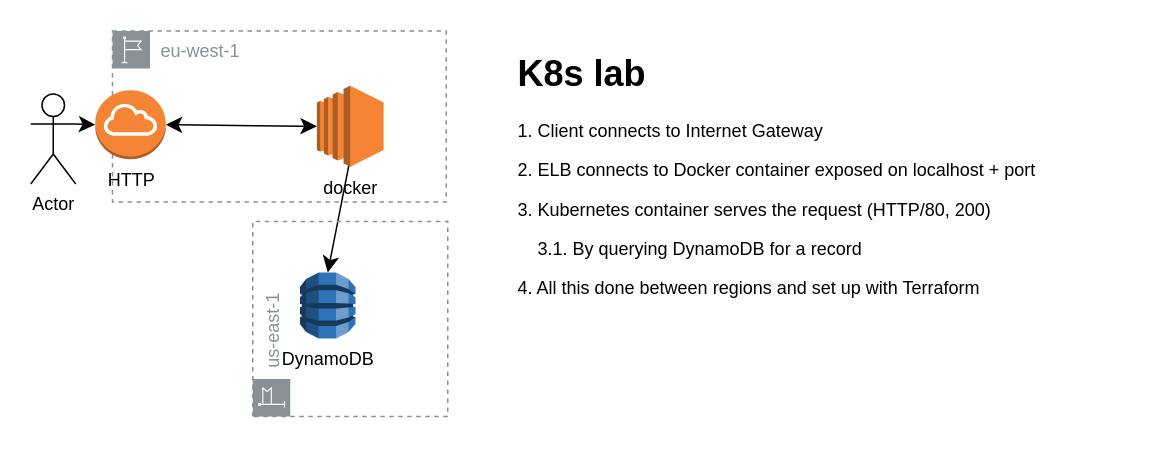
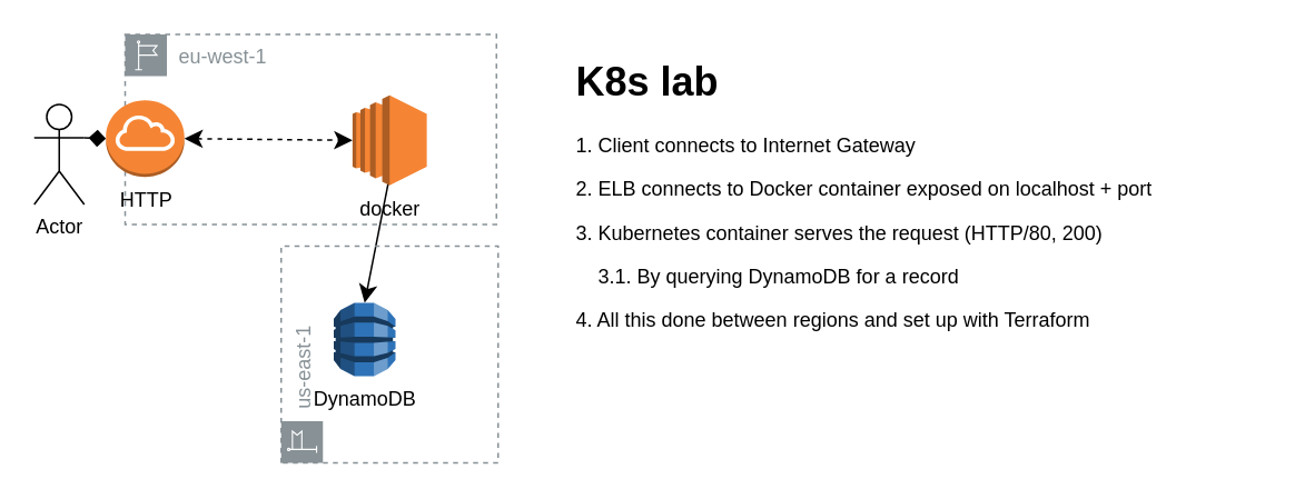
  <mxCell id="0" />
  <mxCell id="1" parent="0" />
  <mxCell id="2" value="eu-west-1" style="sketch=0;outlineConnect=0;gradientColor=none;html=1;whiteSpace=wrap;fontSize=12;fontStyle=0;shape=mxgraph.aws4.group;grIcon=mxgraph.aws4.group_region;strokeColor=#879196;fillColor=none;verticalAlign=top;align=left;spacingLeft=30;fontColor=#879196;dashed=1;" parent="1" vertex="1"><mxGeometry x="74.5" y="20" width="222.5" height="114" as="geometry" /></mxCell>
  <mxCell id="3" value="" style="endArrow=classic;html=1;rounded=0;fontSize=12;startSize=8;endSize=8;curved=1;exitX=0.5;exitY=0.95;exitDx=0;exitDy=0;exitPerimeter=0;entryX=0.5;entryY=0;entryDx=0;entryDy=0;entryPerimeter=0;" parent="1" target="7" edge="1"><mxGeometry width="50" height="50" relative="1" as="geometry"><mxPoint x="233" y="104.9" as="sourcePoint" /><mxPoint x="114" y="180" as="targetPoint" /></mxGeometry></mxCell>
  <mxCell id="4" value="Actor" style="shape=umlActor;verticalLabelPosition=bottom;verticalAlign=top;html=1;outlineConnect=0;" parent="1" vertex="1"><mxGeometry x="20" y="62" width="30" height="60" as="geometry" /></mxCell>
- <mxCell id="5" value="" style="endArrow=classic;html=1;rounded=0;fontSize=12;startSize=8;endSize=8;curved=1;exitX=1;exitY=0.333;exitDx=0;exitDy=0;exitPerimeter=0;entryX=0;entryY=0.5;entryDx=0;entryDy=0;entryPerimeter=0;" parent="1" source="4" target="11" edge="1"><mxGeometry width="50" height="50" relative="1" as="geometry"><mxPoint x="38" y="214" as="sourcePoint" /><mxPoint x="103" y="81.5" as="targetPoint" /></mxGeometry></mxCell>
- <mxCell id="6" value="" style="endArrow=classic;startArrow=classic;html=1;rounded=0;fontSize=12;startSize=8;endSize=8;curved=1;entryX=0;entryY=0.5;entryDx=0;entryDy=0;entryPerimeter=0;exitX=1;exitY=0.5;exitDx=0;exitDy=0;exitPerimeter=0;" parent="1" edge="1" target="10" source="11"><mxGeometry width="50" height="50" relative="1" as="geometry"><mxPoint x="140" y="72" as="sourcePoint" /><mxPoint x="211" y="71.5" as="targetPoint" /></mxGeometry></mxCell>
+ <mxCell id="5" value="" style="endArrow=diamond;html=1;rounded=0;fontSize=12;startSize=8;endSize=8;curved=1;exitX=1;exitY=0.333;exitDx=0;exitDy=0;exitPerimeter=0;entryX=0;entryY=0.5;entryDx=0;entryDy=0;entryPerimeter=0;" parent="1" source="4" target="11" edge="1"><mxGeometry width="50" height="50" relative="1" as="geometry"><mxPoint x="38" y="214" as="sourcePoint" /><mxPoint x="103" y="81.5" as="targetPoint" /></mxGeometry></mxCell>
+ <mxCell id="6" value="" style="endArrow=classic;startArrow=classic;html=1;rounded=0;fontSize=12;startSize=8;endSize=8;curved=1;entryX=0;entryY=0.5;entryDx=0;entryDy=0;entryPerimeter=0;exitX=1;exitY=0.5;exitDx=0;exitDy=0;exitPerimeter=0;dashed=1;" parent="1" edge="1" target="10" source="11"><mxGeometry width="50" height="50" relative="1" as="geometry"><mxPoint x="140" y="72" as="sourcePoint" /><mxPoint x="211" y="71.5" as="targetPoint" /></mxGeometry></mxCell>
  <mxCell id="7" value="DynamoDB" style="outlineConnect=0;dashed=0;verticalLabelPosition=bottom;verticalAlign=top;align=center;html=1;shape=mxgraph.aws3.dynamo_db;fillColor=#2E73B8;gradientColor=none;" parent="1" vertex="1"><mxGeometry x="199.5" y="181" width="37" height="44" as="geometry" /></mxCell>
  <mxCell id="8" value="&lt;h1 style=&quot;margin-top: 0px;&quot;&gt;K8s lab&lt;br&gt;&lt;/h1&gt;&lt;p&gt;1. Client connects to Internet Gateway&lt;br&gt;&lt;/p&gt;&lt;p&gt;2. ELB connects to Docker container exposed on localhost + port&lt;br&gt;&lt;/p&gt;&lt;p&gt;3. Kubernetes container serves the request (HTTP/80, 200)&lt;/p&gt;&lt;p&gt;&amp;nbsp;&amp;nbsp;&amp;nbsp; 3.1. By querying DynamoDB for a record&lt;/p&gt;&lt;p&gt;4. All this done between regions and set up with Terraform&lt;br&gt;&lt;/p&gt;" style="text;html=1;whiteSpace=wrap;overflow=hidden;rounded=0;" parent="1" vertex="1"><mxGeometry x="343" y="28" width="411" height="187" as="geometry" /></mxCell>
  <mxCell id="9" value="us-east-1" style="sketch=0;outlineConnect=0;gradientColor=none;html=1;whiteSpace=wrap;fontSize=12;fontStyle=0;shape=mxgraph.aws4.group;grIcon=mxgraph.aws4.group_region;strokeColor=#879196;fillColor=none;verticalAlign=top;align=left;spacingLeft=30;fontColor=#879196;dashed=1;rotation=-90;" parent="1" vertex="1"><mxGeometry x="168" y="147" width="130" height="130" as="geometry" /></mxCell>
  <mxCell id="10" value="docker" style="outlineConnect=0;dashed=0;verticalLabelPosition=bottom;verticalAlign=top;align=center;html=1;shape=mxgraph.aws3.ec2;fillColor=#F58534;gradientColor=none;" parent="1" vertex="1"><mxGeometry x="210.75" y="56.5" width="44.5" height="54" as="geometry" /></mxCell>
  <mxCell id="11" value="HTTP" style="outlineConnect=0;dashed=0;verticalLabelPosition=bottom;verticalAlign=top;align=center;html=1;shape=mxgraph.aws3.internet_gateway;fillColor=#F58534;gradientColor=none;" parent="1" vertex="1"><mxGeometry x="63" y="59.5" width="47" height="46" as="geometry" /></mxCell>
